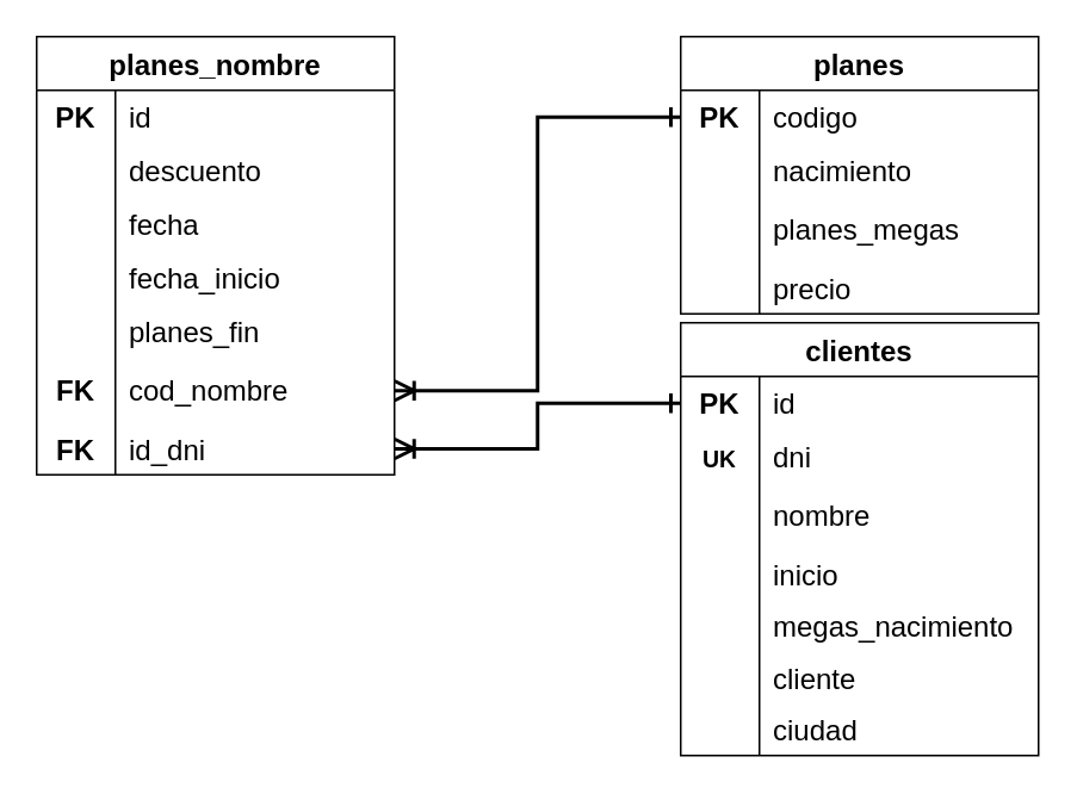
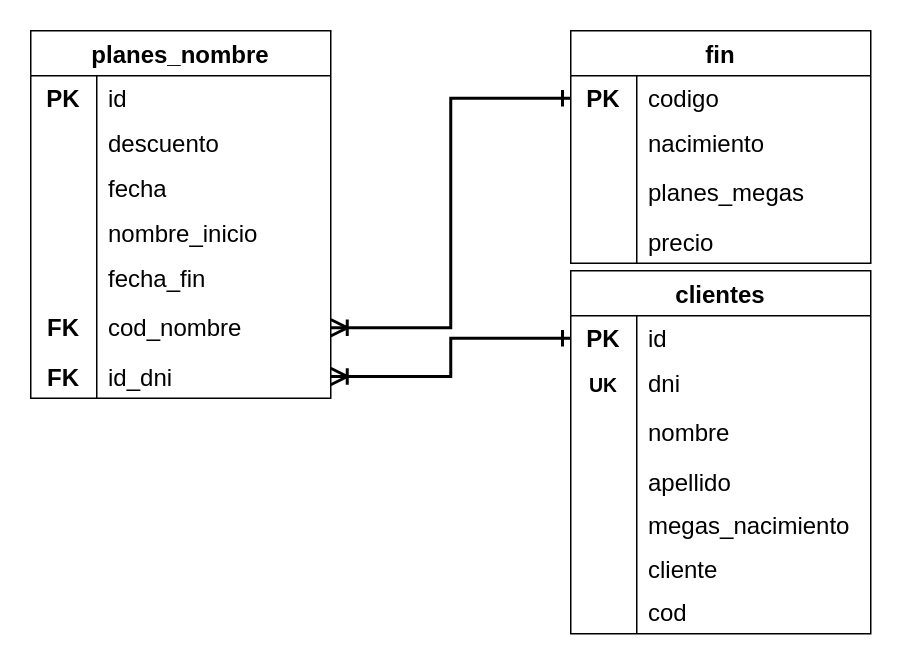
  <mxCell id="0" />
  <mxCell id="1" parent="0" />
  <mxCell id="2" value="clientes" style="shape=table;startSize=30;container=1;collapsible=0;childLayout=tableLayout;fixedRows=1;rowLines=0;fontStyle=1;strokeColor=default;fontSize=16;" parent="1" vertex="1"><mxGeometry x="380" y="180" width="200" height="242" as="geometry" /></mxCell>
  <mxCell id="3" style="shape=tableRow;horizontal=0;startSize=0;swimlaneHead=0;swimlaneBody=0;top=0;left=0;bottom=0;right=0;collapsible=0;dropTarget=0;fillColor=none;points=[[0,0.5],[1,0.5]];portConstraint=eastwest;strokeColor=inherit;fontSize=16;" parent="2" vertex="1"><mxGeometry y="30" width="200" height="30" as="geometry" /></mxCell>
  <mxCell id="4" value="&lt;b&gt;PK&lt;/b&gt;" style="shape=partialRectangle;html=1;whiteSpace=wrap;connectable=0;fillColor=none;top=0;left=0;bottom=0;right=0;overflow=hidden;pointerEvents=1;strokeColor=inherit;fontSize=16;" parent="3" vertex="1"><mxGeometry width="44" height="30" as="geometry"><mxRectangle width="44" height="30" as="alternateBounds" /></mxGeometry></mxCell>
  <mxCell id="5" value="id" style="shape=partialRectangle;html=1;whiteSpace=wrap;connectable=0;fillColor=none;top=0;left=0;bottom=0;right=0;align=left;spacingLeft=6;overflow=hidden;strokeColor=inherit;fontSize=16;" parent="3" vertex="1"><mxGeometry x="44" width="156" height="30" as="geometry"><mxRectangle width="156" height="30" as="alternateBounds" /></mxGeometry></mxCell>
  <mxCell id="6" value="" style="shape=tableRow;horizontal=0;startSize=0;swimlaneHead=0;swimlaneBody=0;top=0;left=0;bottom=0;right=0;collapsible=0;dropTarget=0;fillColor=none;points=[[0,0.5],[1,0.5]];portConstraint=eastwest;strokeColor=inherit;fontSize=16;" parent="2" vertex="1"><mxGeometry y="60" width="200" height="30" as="geometry" /></mxCell>
  <mxCell id="7" value="&lt;b&gt;&lt;font style=&quot;font-size: 13px;&quot;&gt;UK&lt;/font&gt;&lt;/b&gt;" style="shape=partialRectangle;html=1;whiteSpace=wrap;connectable=0;fillColor=none;top=0;left=0;bottom=0;right=0;overflow=hidden;pointerEvents=1;strokeColor=inherit;fontSize=16;" parent="6" vertex="1"><mxGeometry width="44" height="30" as="geometry"><mxRectangle width="44" height="30" as="alternateBounds" /></mxGeometry></mxCell>
  <mxCell id="8" value="dni" style="shape=partialRectangle;html=1;whiteSpace=wrap;connectable=0;fillColor=none;top=0;left=0;bottom=0;right=0;align=left;spacingLeft=6;overflow=hidden;strokeColor=inherit;fontSize=16;" parent="6" vertex="1"><mxGeometry x="44" width="156" height="30" as="geometry"><mxRectangle width="156" height="30" as="alternateBounds" /></mxGeometry></mxCell>
  <mxCell id="9" value="" style="shape=tableRow;horizontal=0;startSize=0;swimlaneHead=0;swimlaneBody=0;top=0;left=0;bottom=0;right=0;collapsible=0;dropTarget=0;fillColor=none;points=[[0,0.5],[1,0.5]];portConstraint=eastwest;strokeColor=inherit;fontSize=16;" parent="2" vertex="1"><mxGeometry y="90" width="200" height="36" as="geometry" /></mxCell>
  <mxCell id="10" value="" style="shape=partialRectangle;html=1;whiteSpace=wrap;connectable=0;fillColor=none;top=0;left=0;bottom=0;right=0;overflow=hidden;strokeColor=inherit;fontSize=16;" parent="9" vertex="1"><mxGeometry width="44" height="36" as="geometry"><mxRectangle width="44" height="36" as="alternateBounds" /></mxGeometry></mxCell>
  <mxCell id="11" value="nombre" style="shape=partialRectangle;html=1;whiteSpace=wrap;connectable=0;fillColor=none;top=0;left=0;bottom=0;right=0;align=left;spacingLeft=6;overflow=hidden;strokeColor=inherit;fontSize=16;" parent="9" vertex="1"><mxGeometry x="44" width="156" height="36" as="geometry"><mxRectangle width="156" height="36" as="alternateBounds" /></mxGeometry></mxCell>
  <mxCell id="12" value="" style="shape=tableRow;horizontal=0;startSize=0;swimlaneHead=0;swimlaneBody=0;top=0;left=0;bottom=0;right=0;collapsible=0;dropTarget=0;fillColor=none;points=[[0,0.5],[1,0.5]];portConstraint=eastwest;strokeColor=inherit;fontSize=16;" parent="2" vertex="1"><mxGeometry y="126" width="200" height="29" as="geometry" /></mxCell>
  <mxCell id="13" value="" style="shape=partialRectangle;html=1;whiteSpace=wrap;connectable=0;fillColor=none;top=0;left=0;bottom=0;right=0;overflow=hidden;strokeColor=inherit;fontSize=16;" parent="12" vertex="1"><mxGeometry width="44" height="29" as="geometry"><mxRectangle width="44" height="29" as="alternateBounds" /></mxGeometry></mxCell>
- <mxCell id="14" value="inicio" style="shape=partialRectangle;html=1;whiteSpace=wrap;connectable=0;fillColor=none;top=0;left=0;bottom=0;right=0;align=left;spacingLeft=6;overflow=hidden;strokeColor=inherit;fontSize=16;" parent="12" vertex="1"><mxGeometry x="44" width="156" height="29" as="geometry"><mxRectangle width="156" height="29" as="alternateBounds" /></mxGeometry></mxCell>
+ <mxCell id="14" value="apellido" style="shape=partialRectangle;html=1;whiteSpace=wrap;connectable=0;fillColor=none;top=0;left=0;bottom=0;right=0;align=left;spacingLeft=6;overflow=hidden;strokeColor=inherit;fontSize=16;" parent="12" vertex="1"><mxGeometry x="44" width="156" height="29" as="geometry"><mxRectangle width="156" height="29" as="alternateBounds" /></mxGeometry></mxCell>
  <mxCell id="15" style="shape=tableRow;horizontal=0;startSize=0;swimlaneHead=0;swimlaneBody=0;top=0;left=0;bottom=0;right=0;collapsible=0;dropTarget=0;fillColor=none;points=[[0,0.5],[1,0.5]];portConstraint=eastwest;strokeColor=inherit;fontSize=16;" parent="2" vertex="1"><mxGeometry y="155" width="200" height="29" as="geometry" /></mxCell>
  <mxCell id="16" value="" style="shape=partialRectangle;html=1;whiteSpace=wrap;connectable=0;fillColor=none;top=0;left=0;bottom=0;right=0;overflow=hidden;strokeColor=inherit;fontSize=16;" parent="15" vertex="1"><mxGeometry width="44" height="29" as="geometry"><mxRectangle width="44" height="29" as="alternateBounds" /></mxGeometry></mxCell>
  <mxCell id="17" value="megas_nacimiento" style="shape=partialRectangle;html=1;whiteSpace=wrap;connectable=0;fillColor=none;top=0;left=0;bottom=0;right=0;align=left;spacingLeft=6;overflow=hidden;strokeColor=inherit;fontSize=16;" parent="15" vertex="1"><mxGeometry x="44" width="156" height="29" as="geometry"><mxRectangle width="156" height="29" as="alternateBounds" /></mxGeometry></mxCell>
  <mxCell id="18" style="shape=tableRow;horizontal=0;startSize=0;swimlaneHead=0;swimlaneBody=0;top=0;left=0;bottom=0;right=0;collapsible=0;dropTarget=0;fillColor=none;points=[[0,0.5],[1,0.5]];portConstraint=eastwest;strokeColor=inherit;fontSize=16;" parent="2" vertex="1"><mxGeometry y="184" width="200" height="29" as="geometry" /></mxCell>
  <mxCell id="19" value="" style="shape=partialRectangle;html=1;whiteSpace=wrap;connectable=0;fillColor=none;top=0;left=0;bottom=0;right=0;overflow=hidden;strokeColor=inherit;fontSize=16;" parent="18" vertex="1"><mxGeometry width="44" height="29" as="geometry"><mxRectangle width="44" height="29" as="alternateBounds" /></mxGeometry></mxCell>
  <mxCell id="20" value="cliente" style="shape=partialRectangle;html=1;whiteSpace=wrap;connectable=0;fillColor=none;top=0;left=0;bottom=0;right=0;align=left;spacingLeft=6;overflow=hidden;strokeColor=inherit;fontSize=16;" parent="18" vertex="1"><mxGeometry x="44" width="156" height="29" as="geometry"><mxRectangle width="156" height="29" as="alternateBounds" /></mxGeometry></mxCell>
  <mxCell id="21" style="shape=tableRow;horizontal=0;startSize=0;swimlaneHead=0;swimlaneBody=0;top=0;left=0;bottom=0;right=0;collapsible=0;dropTarget=0;fillColor=none;points=[[0,0.5],[1,0.5]];portConstraint=eastwest;strokeColor=inherit;fontSize=16;" parent="2" vertex="1"><mxGeometry y="213" width="200" height="29" as="geometry" /></mxCell>
  <mxCell id="22" style="shape=partialRectangle;html=1;whiteSpace=wrap;connectable=0;fillColor=none;top=0;left=0;bottom=0;right=0;overflow=hidden;strokeColor=inherit;fontSize=16;" parent="21" vertex="1"><mxGeometry width="44" height="29" as="geometry"><mxRectangle width="44" height="29" as="alternateBounds" /></mxGeometry></mxCell>
- <mxCell id="23" value="ciudad" style="shape=partialRectangle;html=1;whiteSpace=wrap;connectable=0;fillColor=none;top=0;left=0;bottom=0;right=0;align=left;spacingLeft=6;overflow=hidden;strokeColor=inherit;fontSize=16;" parent="21" vertex="1"><mxGeometry x="44" width="156" height="29" as="geometry"><mxRectangle width="156" height="29" as="alternateBounds" /></mxGeometry></mxCell>
- <mxCell id="24" value="planes" style="shape=table;startSize=30;container=1;collapsible=0;childLayout=tableLayout;fixedRows=1;rowLines=0;fontStyle=1;strokeColor=default;fontSize=16;" parent="1" vertex="1"><mxGeometry x="380" y="20" width="200" height="155" as="geometry" /></mxCell>
+ <mxCell id="23" value="cod" style="shape=partialRectangle;html=1;whiteSpace=wrap;connectable=0;fillColor=none;top=0;left=0;bottom=0;right=0;align=left;spacingLeft=6;overflow=hidden;strokeColor=inherit;fontSize=16;" parent="21" vertex="1"><mxGeometry x="44" width="156" height="29" as="geometry"><mxRectangle width="156" height="29" as="alternateBounds" /></mxGeometry></mxCell>
+ <mxCell id="24" value="fin" style="shape=table;startSize=30;container=1;collapsible=0;childLayout=tableLayout;fixedRows=1;rowLines=0;fontStyle=1;strokeColor=default;fontSize=16;" parent="1" vertex="1"><mxGeometry x="380" y="20" width="200" height="155" as="geometry" /></mxCell>
  <mxCell id="25" value="" style="shape=tableRow;horizontal=0;startSize=0;swimlaneHead=0;swimlaneBody=0;top=0;left=0;bottom=0;right=0;collapsible=0;dropTarget=0;fillColor=none;points=[[0,0.5],[1,0.5]];portConstraint=eastwest;strokeColor=inherit;fontSize=16;" parent="24" vertex="1"><mxGeometry y="30" width="200" height="30" as="geometry" /></mxCell>
  <mxCell id="26" value="&lt;b&gt;PK&lt;/b&gt;" style="shape=partialRectangle;html=1;whiteSpace=wrap;connectable=0;fillColor=none;top=0;left=0;bottom=0;right=0;overflow=hidden;pointerEvents=1;strokeColor=inherit;fontSize=16;" parent="25" vertex="1"><mxGeometry width="44" height="30" as="geometry"><mxRectangle width="44" height="30" as="alternateBounds" /></mxGeometry></mxCell>
  <mxCell id="27" value="codigo" style="shape=partialRectangle;html=1;whiteSpace=wrap;connectable=0;fillColor=none;top=0;left=0;bottom=0;right=0;align=left;spacingLeft=6;overflow=hidden;strokeColor=inherit;fontSize=16;" parent="25" vertex="1"><mxGeometry x="44" width="156" height="30" as="geometry"><mxRectangle width="156" height="30" as="alternateBounds" /></mxGeometry></mxCell>
  <mxCell id="28" style="shape=tableRow;horizontal=0;startSize=0;swimlaneHead=0;swimlaneBody=0;top=0;left=0;bottom=0;right=0;collapsible=0;dropTarget=0;fillColor=none;points=[[0,0.5],[1,0.5]];portConstraint=eastwest;strokeColor=inherit;fontSize=16;" vertex="1" parent="24"><mxGeometry y="60" width="200" height="30" as="geometry" /></mxCell>
  <mxCell id="29" style="shape=partialRectangle;html=1;whiteSpace=wrap;connectable=0;fillColor=none;top=0;left=0;bottom=0;right=0;overflow=hidden;pointerEvents=1;strokeColor=inherit;fontSize=16;" vertex="1" parent="28"><mxGeometry width="44" height="30" as="geometry"><mxRectangle width="44" height="30" as="alternateBounds" /></mxGeometry></mxCell>
  <mxCell id="30" value="nacimiento" style="shape=partialRectangle;html=1;whiteSpace=wrap;connectable=0;fillColor=none;top=0;left=0;bottom=0;right=0;align=left;spacingLeft=6;overflow=hidden;strokeColor=inherit;fontSize=16;" vertex="1" parent="28"><mxGeometry x="44" width="156" height="30" as="geometry"><mxRectangle width="156" height="30" as="alternateBounds" /></mxGeometry></mxCell>
  <mxCell id="31" value="" style="shape=tableRow;horizontal=0;startSize=0;swimlaneHead=0;swimlaneBody=0;top=0;left=0;bottom=0;right=0;collapsible=0;dropTarget=0;fillColor=none;points=[[0,0.5],[1,0.5]];portConstraint=eastwest;strokeColor=inherit;fontSize=16;" parent="24" vertex="1"><mxGeometry y="90" width="200" height="36" as="geometry" /></mxCell>
  <mxCell id="32" value="" style="shape=partialRectangle;html=1;whiteSpace=wrap;connectable=0;fillColor=none;top=0;left=0;bottom=0;right=0;overflow=hidden;strokeColor=inherit;fontSize=16;" parent="31" vertex="1"><mxGeometry width="44" height="36" as="geometry"><mxRectangle width="44" height="36" as="alternateBounds" /></mxGeometry></mxCell>
  <mxCell id="33" value="planes_megas" style="shape=partialRectangle;html=1;whiteSpace=wrap;connectable=0;fillColor=none;top=0;left=0;bottom=0;right=0;align=left;spacingLeft=6;overflow=hidden;strokeColor=inherit;fontSize=16;" parent="31" vertex="1"><mxGeometry x="44" width="156" height="36" as="geometry"><mxRectangle width="156" height="36" as="alternateBounds" /></mxGeometry></mxCell>
  <mxCell id="34" value="" style="shape=tableRow;horizontal=0;startSize=0;swimlaneHead=0;swimlaneBody=0;top=0;left=0;bottom=0;right=0;collapsible=0;dropTarget=0;fillColor=none;points=[[0,0.5],[1,0.5]];portConstraint=eastwest;strokeColor=inherit;fontSize=16;" parent="24" vertex="1"><mxGeometry y="126" width="200" height="29" as="geometry" /></mxCell>
  <mxCell id="35" value="" style="shape=partialRectangle;html=1;whiteSpace=wrap;connectable=0;fillColor=none;top=0;left=0;bottom=0;right=0;overflow=hidden;strokeColor=inherit;fontSize=16;" parent="34" vertex="1"><mxGeometry width="44" height="29" as="geometry"><mxRectangle width="44" height="29" as="alternateBounds" /></mxGeometry></mxCell>
  <mxCell id="36" value="precio" style="shape=partialRectangle;html=1;whiteSpace=wrap;connectable=0;fillColor=none;top=0;left=0;bottom=0;right=0;align=left;spacingLeft=6;overflow=hidden;strokeColor=inherit;fontSize=16;" parent="34" vertex="1"><mxGeometry x="44" width="156" height="29" as="geometry"><mxRectangle width="156" height="29" as="alternateBounds" /></mxGeometry></mxCell>
  <mxCell id="37" value="planes_nombre" style="shape=table;startSize=30;container=1;collapsible=0;childLayout=tableLayout;fixedRows=1;rowLines=0;fontStyle=1;strokeColor=default;fontSize=16;" parent="1" vertex="1"><mxGeometry x="20" y="20" width="200" height="245" as="geometry" /></mxCell>
  <mxCell id="38" value="" style="shape=tableRow;horizontal=0;startSize=0;swimlaneHead=0;swimlaneBody=0;top=0;left=0;bottom=0;right=0;collapsible=0;dropTarget=0;fillColor=none;points=[[0,0.5],[1,0.5]];portConstraint=eastwest;strokeColor=inherit;fontSize=16;" parent="37" vertex="1"><mxGeometry y="30" width="200" height="30" as="geometry" /></mxCell>
  <mxCell id="39" value="&lt;b&gt;PK&lt;/b&gt;" style="shape=partialRectangle;html=1;whiteSpace=wrap;connectable=0;fillColor=none;top=0;left=0;bottom=0;right=0;overflow=hidden;pointerEvents=1;strokeColor=inherit;fontSize=16;" parent="38" vertex="1"><mxGeometry width="44" height="30" as="geometry"><mxRectangle width="44" height="30" as="alternateBounds" /></mxGeometry></mxCell>
  <mxCell id="40" value="id" style="shape=partialRectangle;html=1;whiteSpace=wrap;connectable=0;fillColor=none;top=0;left=0;bottom=0;right=0;align=left;spacingLeft=6;overflow=hidden;strokeColor=inherit;fontSize=16;" parent="38" vertex="1"><mxGeometry x="44" width="156" height="30" as="geometry"><mxRectangle width="156" height="30" as="alternateBounds" /></mxGeometry></mxCell>
  <mxCell id="41" style="shape=tableRow;horizontal=0;startSize=0;swimlaneHead=0;swimlaneBody=0;top=0;left=0;bottom=0;right=0;collapsible=0;dropTarget=0;fillColor=none;points=[[0,0.5],[1,0.5]];portConstraint=eastwest;strokeColor=inherit;fontSize=16;" parent="37" vertex="1"><mxGeometry y="60" width="200" height="30" as="geometry" /></mxCell>
  <mxCell id="42" style="shape=partialRectangle;html=1;whiteSpace=wrap;connectable=0;fillColor=none;top=0;left=0;bottom=0;right=0;overflow=hidden;pointerEvents=1;strokeColor=inherit;fontSize=16;" parent="41" vertex="1"><mxGeometry width="44" height="30" as="geometry"><mxRectangle width="44" height="30" as="alternateBounds" /></mxGeometry></mxCell>
  <mxCell id="43" value="descuento" style="shape=partialRectangle;html=1;whiteSpace=wrap;connectable=0;fillColor=none;top=0;left=0;bottom=0;right=0;align=left;spacingLeft=6;overflow=hidden;strokeColor=inherit;fontSize=16;" parent="41" vertex="1"><mxGeometry x="44" width="156" height="30" as="geometry"><mxRectangle width="156" height="30" as="alternateBounds" /></mxGeometry></mxCell>
  <mxCell id="44" style="shape=tableRow;horizontal=0;startSize=0;swimlaneHead=0;swimlaneBody=0;top=0;left=0;bottom=0;right=0;collapsible=0;dropTarget=0;fillColor=none;points=[[0,0.5],[1,0.5]];portConstraint=eastwest;strokeColor=inherit;fontSize=16;" parent="37" vertex="1"><mxGeometry y="90" width="200" height="30" as="geometry" /></mxCell>
  <mxCell id="45" style="shape=partialRectangle;html=1;whiteSpace=wrap;connectable=0;fillColor=none;top=0;left=0;bottom=0;right=0;overflow=hidden;pointerEvents=1;strokeColor=inherit;fontSize=16;" parent="44" vertex="1"><mxGeometry width="44" height="30" as="geometry"><mxRectangle width="44" height="30" as="alternateBounds" /></mxGeometry></mxCell>
  <mxCell id="46" value="fecha" style="shape=partialRectangle;html=1;whiteSpace=wrap;connectable=0;fillColor=none;top=0;left=0;bottom=0;right=0;align=left;spacingLeft=6;overflow=hidden;strokeColor=inherit;fontSize=16;" parent="44" vertex="1"><mxGeometry x="44" width="156" height="30" as="geometry"><mxRectangle width="156" height="30" as="alternateBounds" /></mxGeometry></mxCell>
  <mxCell id="47" style="shape=tableRow;horizontal=0;startSize=0;swimlaneHead=0;swimlaneBody=0;top=0;left=0;bottom=0;right=0;collapsible=0;dropTarget=0;fillColor=none;points=[[0,0.5],[1,0.5]];portConstraint=eastwest;strokeColor=inherit;fontSize=16;" parent="37" vertex="1"><mxGeometry y="120" width="200" height="30" as="geometry" /></mxCell>
  <mxCell id="48" style="shape=partialRectangle;html=1;whiteSpace=wrap;connectable=0;fillColor=none;top=0;left=0;bottom=0;right=0;overflow=hidden;pointerEvents=1;strokeColor=inherit;fontSize=16;" parent="47" vertex="1"><mxGeometry width="44" height="30" as="geometry"><mxRectangle width="44" height="30" as="alternateBounds" /></mxGeometry></mxCell>
- <mxCell id="49" value="fecha_inicio" style="shape=partialRectangle;html=1;whiteSpace=wrap;connectable=0;fillColor=none;top=0;left=0;bottom=0;right=0;align=left;spacingLeft=6;overflow=hidden;strokeColor=inherit;fontSize=16;" parent="47" vertex="1"><mxGeometry x="44" width="156" height="30" as="geometry"><mxRectangle width="156" height="30" as="alternateBounds" /></mxGeometry></mxCell>
+ <mxCell id="49" value="nombre_inicio" style="shape=partialRectangle;html=1;whiteSpace=wrap;connectable=0;fillColor=none;top=0;left=0;bottom=0;right=0;align=left;spacingLeft=6;overflow=hidden;strokeColor=inherit;fontSize=16;" parent="47" vertex="1"><mxGeometry x="44" width="156" height="30" as="geometry"><mxRectangle width="156" height="30" as="alternateBounds" /></mxGeometry></mxCell>
  <mxCell id="50" style="shape=tableRow;horizontal=0;startSize=0;swimlaneHead=0;swimlaneBody=0;top=0;left=0;bottom=0;right=0;collapsible=0;dropTarget=0;fillColor=none;points=[[0,0.5],[1,0.5]];portConstraint=eastwest;strokeColor=inherit;fontSize=16;" parent="37" vertex="1"><mxGeometry y="150" width="200" height="30" as="geometry" /></mxCell>
  <mxCell id="51" style="shape=partialRectangle;html=1;whiteSpace=wrap;connectable=0;fillColor=none;top=0;left=0;bottom=0;right=0;overflow=hidden;pointerEvents=1;strokeColor=inherit;fontSize=16;" parent="50" vertex="1"><mxGeometry width="44" height="30" as="geometry"><mxRectangle width="44" height="30" as="alternateBounds" /></mxGeometry></mxCell>
- <mxCell id="52" value="planes_fin" style="shape=partialRectangle;html=1;whiteSpace=wrap;connectable=0;fillColor=none;top=0;left=0;bottom=0;right=0;align=left;spacingLeft=6;overflow=hidden;strokeColor=inherit;fontSize=16;" parent="50" vertex="1"><mxGeometry x="44" width="156" height="30" as="geometry"><mxRectangle width="156" height="30" as="alternateBounds" /></mxGeometry></mxCell>
+ <mxCell id="52" value="fecha_fin" style="shape=partialRectangle;html=1;whiteSpace=wrap;connectable=0;fillColor=none;top=0;left=0;bottom=0;right=0;align=left;spacingLeft=6;overflow=hidden;strokeColor=inherit;fontSize=16;" parent="50" vertex="1"><mxGeometry x="44" width="156" height="30" as="geometry"><mxRectangle width="156" height="30" as="alternateBounds" /></mxGeometry></mxCell>
  <mxCell id="53" value="" style="shape=tableRow;horizontal=0;startSize=0;swimlaneHead=0;swimlaneBody=0;top=0;left=0;bottom=0;right=0;collapsible=0;dropTarget=0;fillColor=none;points=[[0,0.5],[1,0.5]];portConstraint=eastwest;strokeColor=inherit;fontSize=16;" parent="37" vertex="1"><mxGeometry y="180" width="200" height="36" as="geometry" /></mxCell>
  <mxCell id="54" value="&lt;b&gt;FK&lt;/b&gt;" style="shape=partialRectangle;html=1;whiteSpace=wrap;connectable=0;fillColor=none;top=0;left=0;bottom=0;right=0;overflow=hidden;strokeColor=inherit;fontSize=16;" parent="53" vertex="1"><mxGeometry width="44" height="36" as="geometry"><mxRectangle width="44" height="36" as="alternateBounds" /></mxGeometry></mxCell>
  <mxCell id="55" value="cod_nombre" style="shape=partialRectangle;html=1;whiteSpace=wrap;connectable=0;fillColor=none;top=0;left=0;bottom=0;right=0;align=left;spacingLeft=6;overflow=hidden;strokeColor=inherit;fontSize=16;" parent="53" vertex="1"><mxGeometry x="44" width="156" height="36" as="geometry"><mxRectangle width="156" height="36" as="alternateBounds" /></mxGeometry></mxCell>
  <mxCell id="56" value="" style="shape=tableRow;horizontal=0;startSize=0;swimlaneHead=0;swimlaneBody=0;top=0;left=0;bottom=0;right=0;collapsible=0;dropTarget=0;fillColor=none;points=[[0,0.5],[1,0.5]];portConstraint=eastwest;strokeColor=inherit;fontSize=16;" parent="37" vertex="1"><mxGeometry y="216" width="200" height="29" as="geometry" /></mxCell>
  <mxCell id="57" value="&lt;b&gt;FK&lt;/b&gt;" style="shape=partialRectangle;html=1;whiteSpace=wrap;connectable=0;fillColor=none;top=0;left=0;bottom=0;right=0;overflow=hidden;strokeColor=inherit;fontSize=16;" parent="56" vertex="1"><mxGeometry width="44" height="29" as="geometry"><mxRectangle width="44" height="29" as="alternateBounds" /></mxGeometry></mxCell>
  <mxCell id="58" value="id_dni" style="shape=partialRectangle;html=1;whiteSpace=wrap;connectable=0;fillColor=none;top=0;left=0;bottom=0;right=0;align=left;spacingLeft=6;overflow=hidden;strokeColor=inherit;fontSize=16;" parent="56" vertex="1"><mxGeometry x="44" width="156" height="29" as="geometry"><mxRectangle width="156" height="29" as="alternateBounds" /></mxGeometry></mxCell>
  <mxCell id="59" style="edgeStyle=orthogonalEdgeStyle;rounded=0;orthogonalLoop=1;jettySize=auto;html=1;exitX=1;exitY=0.5;exitDx=0;exitDy=0;entryX=0;entryY=0.5;entryDx=0;entryDy=0;strokeColor=default;strokeWidth=2;align=center;verticalAlign=middle;fontFamily=Helvetica;fontSize=11;fontColor=default;labelBackgroundColor=default;startArrow=ERoneToMany;startFill=0;startSize=8;endArrow=ERone;endFill=0;endSize=8;sourcePerimeterSpacing=13;targetPerimeterSpacing=13;" parent="1" source="53" target="25" edge="1"><mxGeometry relative="1" as="geometry" /></mxCell>
  <mxCell id="60" style="edgeStyle=orthogonalEdgeStyle;rounded=0;orthogonalLoop=1;jettySize=auto;html=1;exitX=1;exitY=0.5;exitDx=0;exitDy=0;strokeColor=default;strokeWidth=2;align=center;verticalAlign=middle;fontFamily=Helvetica;fontSize=11;fontColor=default;labelBackgroundColor=default;startArrow=ERoneToMany;startFill=0;startSize=8;endArrow=ERone;endFill=0;endSize=8;sourcePerimeterSpacing=13;targetPerimeterSpacing=13;entryX=0;entryY=0.5;entryDx=0;entryDy=0;" parent="1" source="56" target="3" edge="1"><mxGeometry relative="1" as="geometry"><mxPoint x="360" y="250" as="targetPoint" /></mxGeometry></mxCell>
